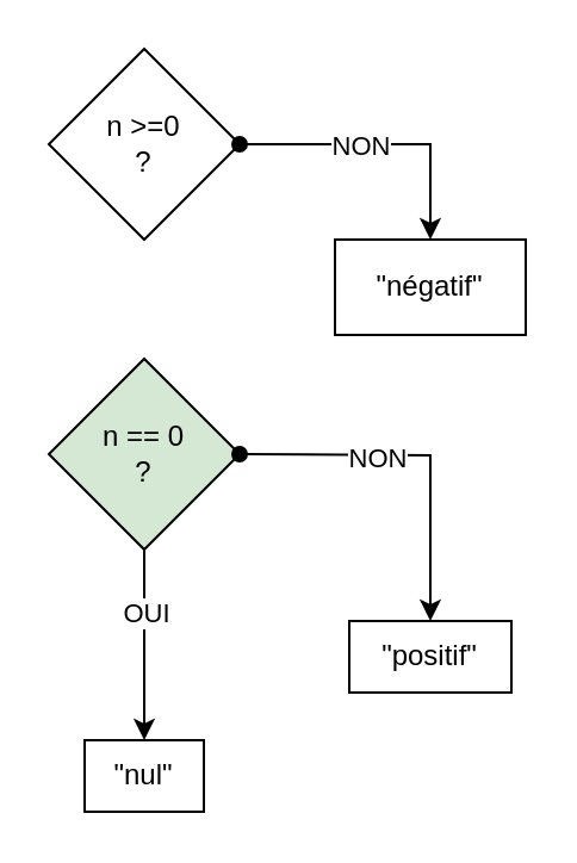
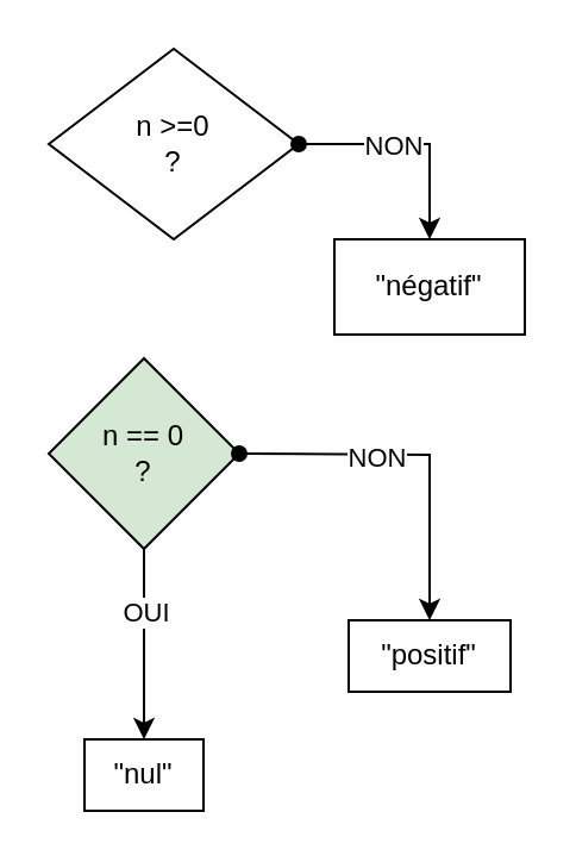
  <mxCell id="0" />
  <mxCell id="1" parent="0" />
- <mxCell id="2" value="n &amp;gt;=0&lt;br&gt;?" style="rhombus;whiteSpace=wrap;html=1;" parent="1" vertex="1"><mxGeometry x="20" y="20" width="80" height="80" as="geometry" /></mxCell>
+ <mxCell id="2" value="n &amp;gt;=0&lt;br&gt;?" style="rhombus;whiteSpace=wrap;html=1;" parent="1" vertex="1"><mxGeometry x="20" y="20" width="105" height="80" as="geometry" /></mxCell>
  <mxCell id="3" value="&quot;négatif&quot;" style="rounded=0;whiteSpace=wrap;html=1;" parent="1" vertex="1"><mxGeometry x="140" y="100" width="80" height="40" as="geometry" /></mxCell>
  <mxCell id="4" style="edgeStyle=orthogonalEdgeStyle;rounded=0;orthogonalLoop=1;jettySize=auto;html=1;entryX=0.5;entryY=0;entryDx=0;entryDy=0;" parent="1" source="6" target="7" edge="1"><mxGeometry relative="1" as="geometry"><mxPoint x="440" y="90" as="targetPoint" /></mxGeometry></mxCell>
  <mxCell id="5" value="OUI" style="edgeLabel;html=1;align=center;verticalAlign=middle;resizable=0;points=[];" parent="4" vertex="1" connectable="0"><mxGeometry x="-0.358" relative="1" as="geometry"><mxPoint as="offset" /></mxGeometry></mxCell>
  <mxCell id="6" value="n == 0&lt;br&gt;?" style="rhombus;whiteSpace=wrap;html=1;fillColor=#d5e8d4;" parent="1" vertex="1"><mxGeometry x="20" y="150" width="80" height="80" as="geometry" /></mxCell>
  <mxCell id="7" value="&quot;nul&quot;" style="rounded=0;whiteSpace=wrap;html=1;" parent="1" vertex="1"><mxGeometry x="35" y="310" width="50" height="30" as="geometry" /></mxCell>
  <mxCell id="8" value="&quot;positif&quot;" style="whiteSpace=wrap;html=1;" parent="1" vertex="1"><mxGeometry x="146" y="260" width="68" height="30" as="geometry" /></mxCell>
  <mxCell id="9" value="" style="edgeStyle=orthogonalEdgeStyle;rounded=0;orthogonalLoop=1;jettySize=auto;html=1;startArrow=oval;startFill=1;targetPerimeterSpacing=0;endSize=6;jumpStyle=none;strokeWidth=1;" parent="1" target="8" edge="1"><mxGeometry relative="1" as="geometry"><mxPoint x="100" y="190" as="sourcePoint" /></mxGeometry></mxCell>
  <mxCell id="10" value="NON" style="edgeLabel;html=1;align=center;verticalAlign=middle;resizable=0;points=[];" parent="9" vertex="1" connectable="0"><mxGeometry x="-0.227" y="-1" relative="1" as="geometry"><mxPoint as="offset" /></mxGeometry></mxCell>
  <mxCell id="11" style="edgeStyle=orthogonalEdgeStyle;rounded=0;orthogonalLoop=1;jettySize=auto;html=1;entryX=0.5;entryY=0;entryDx=0;entryDy=0;startArrow=oval;startFill=1;" parent="1" source="2" target="3" edge="1"><mxGeometry relative="1" as="geometry"><mxPoint x="160" y="210" as="targetPoint" /></mxGeometry></mxCell>
  <mxCell id="12" value="NON" style="edgeLabel;html=1;align=center;verticalAlign=middle;resizable=0;points=[];" parent="11" vertex="1" connectable="0"><mxGeometry x="-0.173" relative="1" as="geometry"><mxPoint as="offset" /></mxGeometry></mxCell>
